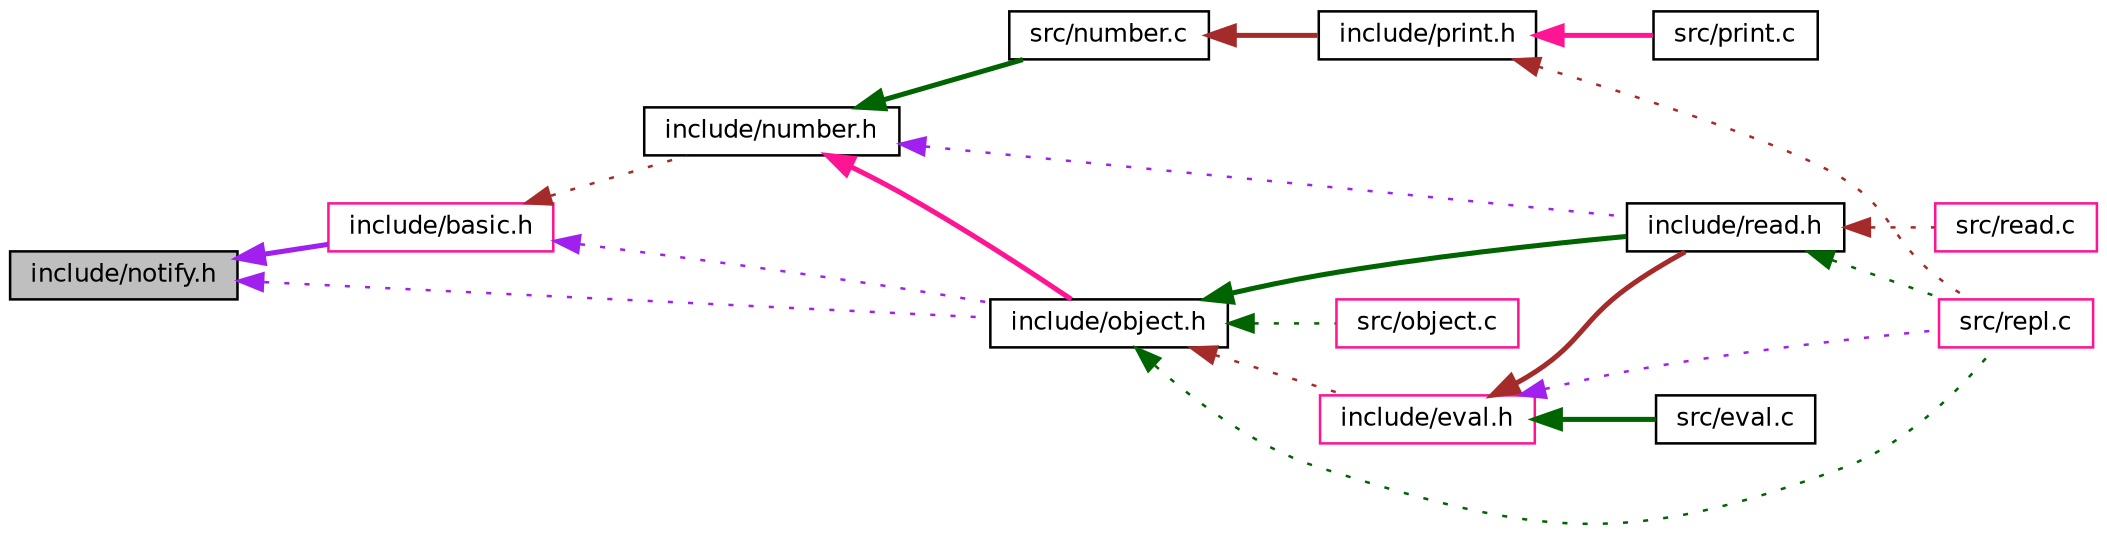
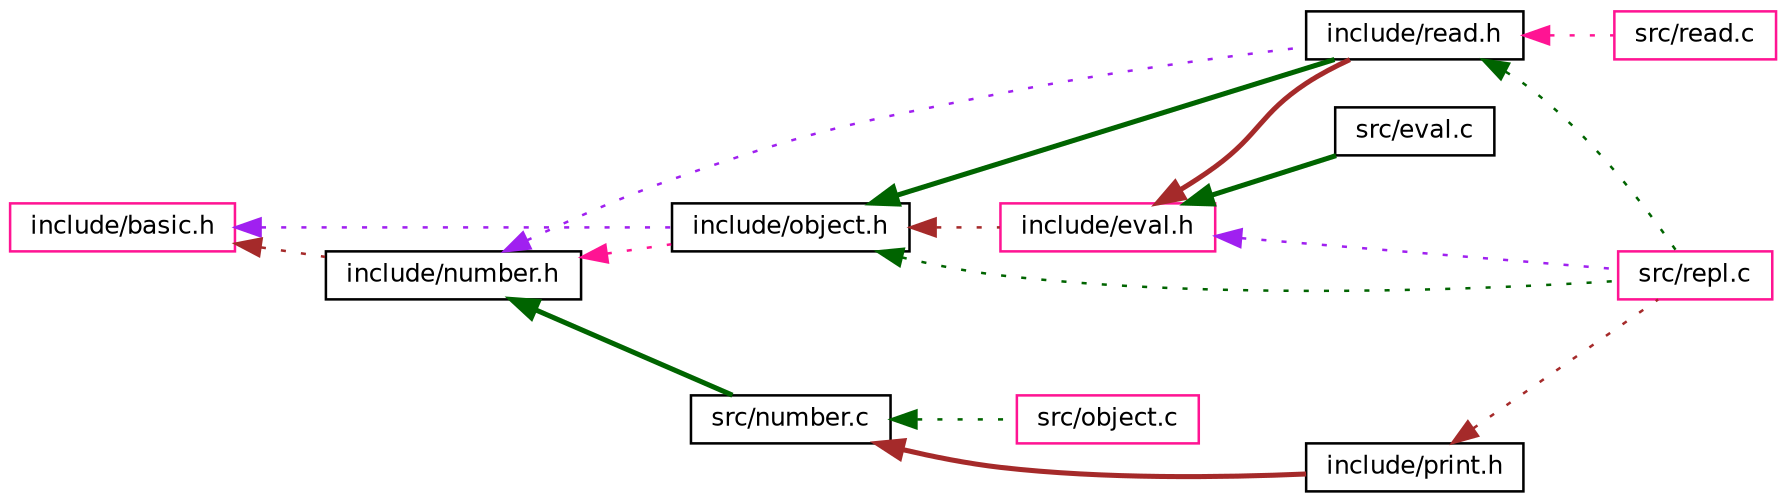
  digraph {
    rankdir=LR
    node [color=black fillcolor=white fontname=Helvetica fontsize=10 shape=record style=filled]
    edge [color=darkgreen dir=back fontname=Helvetica fontsize=10 labelfontname=Helvetica labelfontsize=10 style=dotted]
-   n1 [fillcolor=grey75 fontcolor=black height=0.2 label="include/notify.h" width=0.4]
    n2 [color=deeppink height=0.2 label="include/basic.h" width=0.4]
    n3 [height=0.2 label="include/object.h" width=0.4]
    n4 [height=0.2 label="include/number.h" width=0.4]
    n5 [height=0.2 label="include/read.h" width=0.4]
    n6 [color=deeppink height=0.2 label="include/eval.h" width=0.4]
    n7 [color=deeppink height=0.2 label="src/repl.c" width=0.4]
    n8 [color=deeppink height=0.2 label="src/object.c" width=0.4]
    n9 [height=0.2 label="src/number.c" width=0.4]
    n10 [color=deeppink height=0.2 label="src/read.c" width=0.4]
    n11 [height=0.2 label="include/print.h" width=0.4]
    n12 [height=0.2 label="src/eval.c" width=0.4]
-   n13 [height=0.2 label="src/print.c" width=0.4]
-   n1 -> n2 [color=purple style=bold]
-   n1 -> n3 [color=purple]
    n2 -> n3 [color=purple]
    n2 -> n4 [color=brown]
    n3 -> n5 [style=bold]
    n3 -> n6 [color=brown]
    n3 -> n7
-   n3 -> n8
-   n4 -> n3 [color=deeppink style=bold]
+   n9 -> n8
+   n4 -> n3 [color=deeppink]
    n4 -> n5 [color=purple]
    n4 -> n9 [style=bold]
    n5 -> n7
-   n5 -> n10 [color=brown]
+   n5 -> n10 [color=deeppink]
    n6 -> n5 [color=brown style=bold]
    n6 -> n7 [color=purple]
    n6 -> n12 [style=bold]
    n9 -> n11 [color=brown style=bold]
    n11 -> n7 [color=brown]
-   n11 -> n13 [color=deeppink style=bold]
  }
